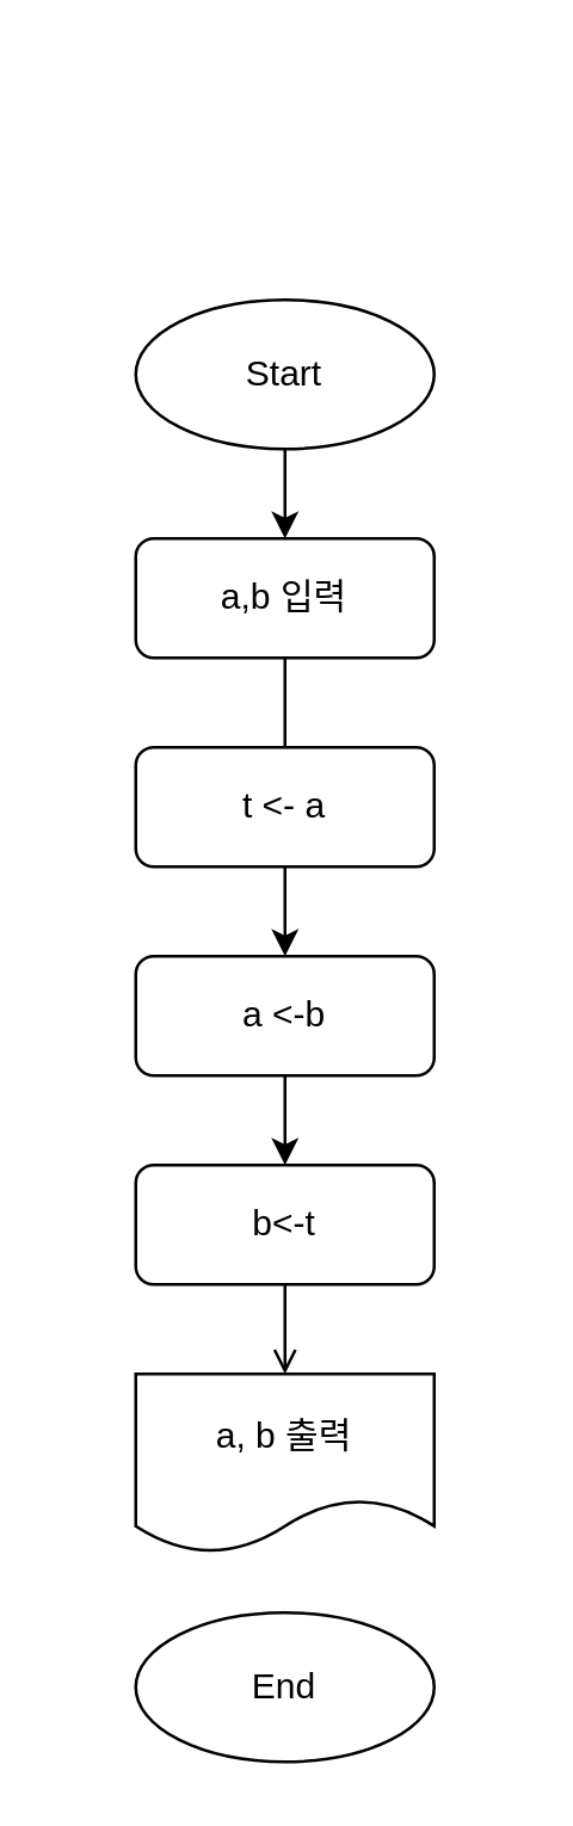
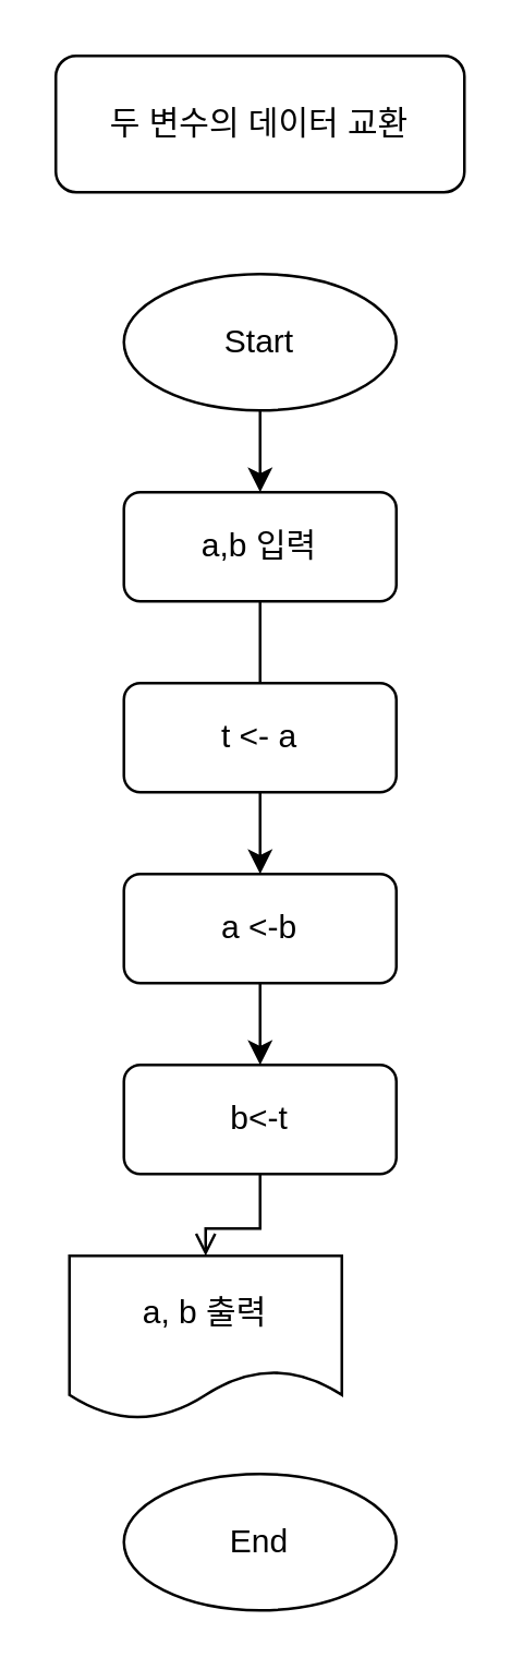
  <mxCell id="0" />
  <mxCell id="1" parent="0" />
+ <mxCell id="2" value="두 변수의 데이터 교환" style="rounded=1;whiteSpace=wrap;html=1;" vertex="1" parent="1"><mxGeometry x="20" y="20" width="150" height="50" as="geometry" /></mxCell>
  <mxCell id="3" style="edgeStyle=orthogonalEdgeStyle;rounded=0;orthogonalLoop=1;jettySize=auto;html=1;entryX=0.5;entryY=0;entryDx=0;entryDy=0;" edge="1" parent="1" source="4" target="6"><mxGeometry relative="1" as="geometry" /></mxCell>
  <mxCell id="4" value="Start" style="ellipse;whiteSpace=wrap;html=1;" vertex="1" parent="1"><mxGeometry x="45" y="100" width="100" height="50" as="geometry" /></mxCell>
  <mxCell id="5" style="edgeStyle=orthogonalEdgeStyle;rounded=0;orthogonalLoop=1;jettySize=auto;html=1;exitX=0.5;exitY=1;exitDx=0;exitDy=0;entryX=0.5;entryY=0;entryDx=0;entryDy=0;endArrow=none;" edge="1" parent="1" source="6" target="9"><mxGeometry relative="1" as="geometry" /></mxCell>
  <mxCell id="6" value="a,b 입력" style="rounded=1;whiteSpace=wrap;html=1;" vertex="1" parent="1"><mxGeometry x="45" y="180" width="100" height="40" as="geometry" /></mxCell>
  <mxCell id="7" value="End" style="ellipse;whiteSpace=wrap;html=1;" vertex="1" parent="1"><mxGeometry x="45" y="540" width="100" height="50" as="geometry" /></mxCell>
  <mxCell id="8" style="edgeStyle=orthogonalEdgeStyle;rounded=0;orthogonalLoop=1;jettySize=auto;html=1;entryX=0.5;entryY=0;entryDx=0;entryDy=0;" edge="1" parent="1" source="9" target="11"><mxGeometry relative="1" as="geometry" /></mxCell>
  <mxCell id="9" value="t &amp;lt;- a" style="rounded=1;whiteSpace=wrap;html=1;" vertex="1" parent="1"><mxGeometry x="45" y="250" width="100" height="40" as="geometry" /></mxCell>
  <mxCell id="10" style="edgeStyle=orthogonalEdgeStyle;rounded=0;orthogonalLoop=1;jettySize=auto;html=1;" edge="1" parent="1" source="11" target="13"><mxGeometry relative="1" as="geometry" /></mxCell>
  <mxCell id="11" value="a &amp;lt;-b" style="rounded=1;whiteSpace=wrap;html=1;" vertex="1" parent="1"><mxGeometry x="45" y="320" width="100" height="40" as="geometry" /></mxCell>
  <mxCell id="12" style="edgeStyle=orthogonalEdgeStyle;rounded=0;orthogonalLoop=1;jettySize=auto;html=1;endArrow=open;" edge="1" parent="1" source="13" target="15"><mxGeometry relative="1" as="geometry" /></mxCell>
  <mxCell id="13" value="b&amp;lt;-t" style="rounded=1;whiteSpace=wrap;html=1;" vertex="1" parent="1"><mxGeometry x="45" y="390" width="100" height="40" as="geometry" /></mxCell>
  <mxCell id="14" style="edgeStyle=orthogonalEdgeStyle;rounded=0;orthogonalLoop=1;jettySize=auto;html=1;exitX=0.5;exitY=1;exitDx=0;exitDy=0;" edge="1" parent="1" source="11" target="11"><mxGeometry relative="1" as="geometry" /></mxCell>
- <mxCell id="15" value="a, b 출력" style="shape=document;whiteSpace=wrap;html=1;boundedLbl=1;" vertex="1" parent="1"><mxGeometry x="45" y="460" width="100" height="60" as="geometry" /></mxCell>
+ <mxCell id="15" value="a, b 출력" style="shape=document;whiteSpace=wrap;html=1;boundedLbl=1;" vertex="1" parent="1"><mxGeometry x="25" y="460" width="100" height="60" as="geometry" /></mxCell>
